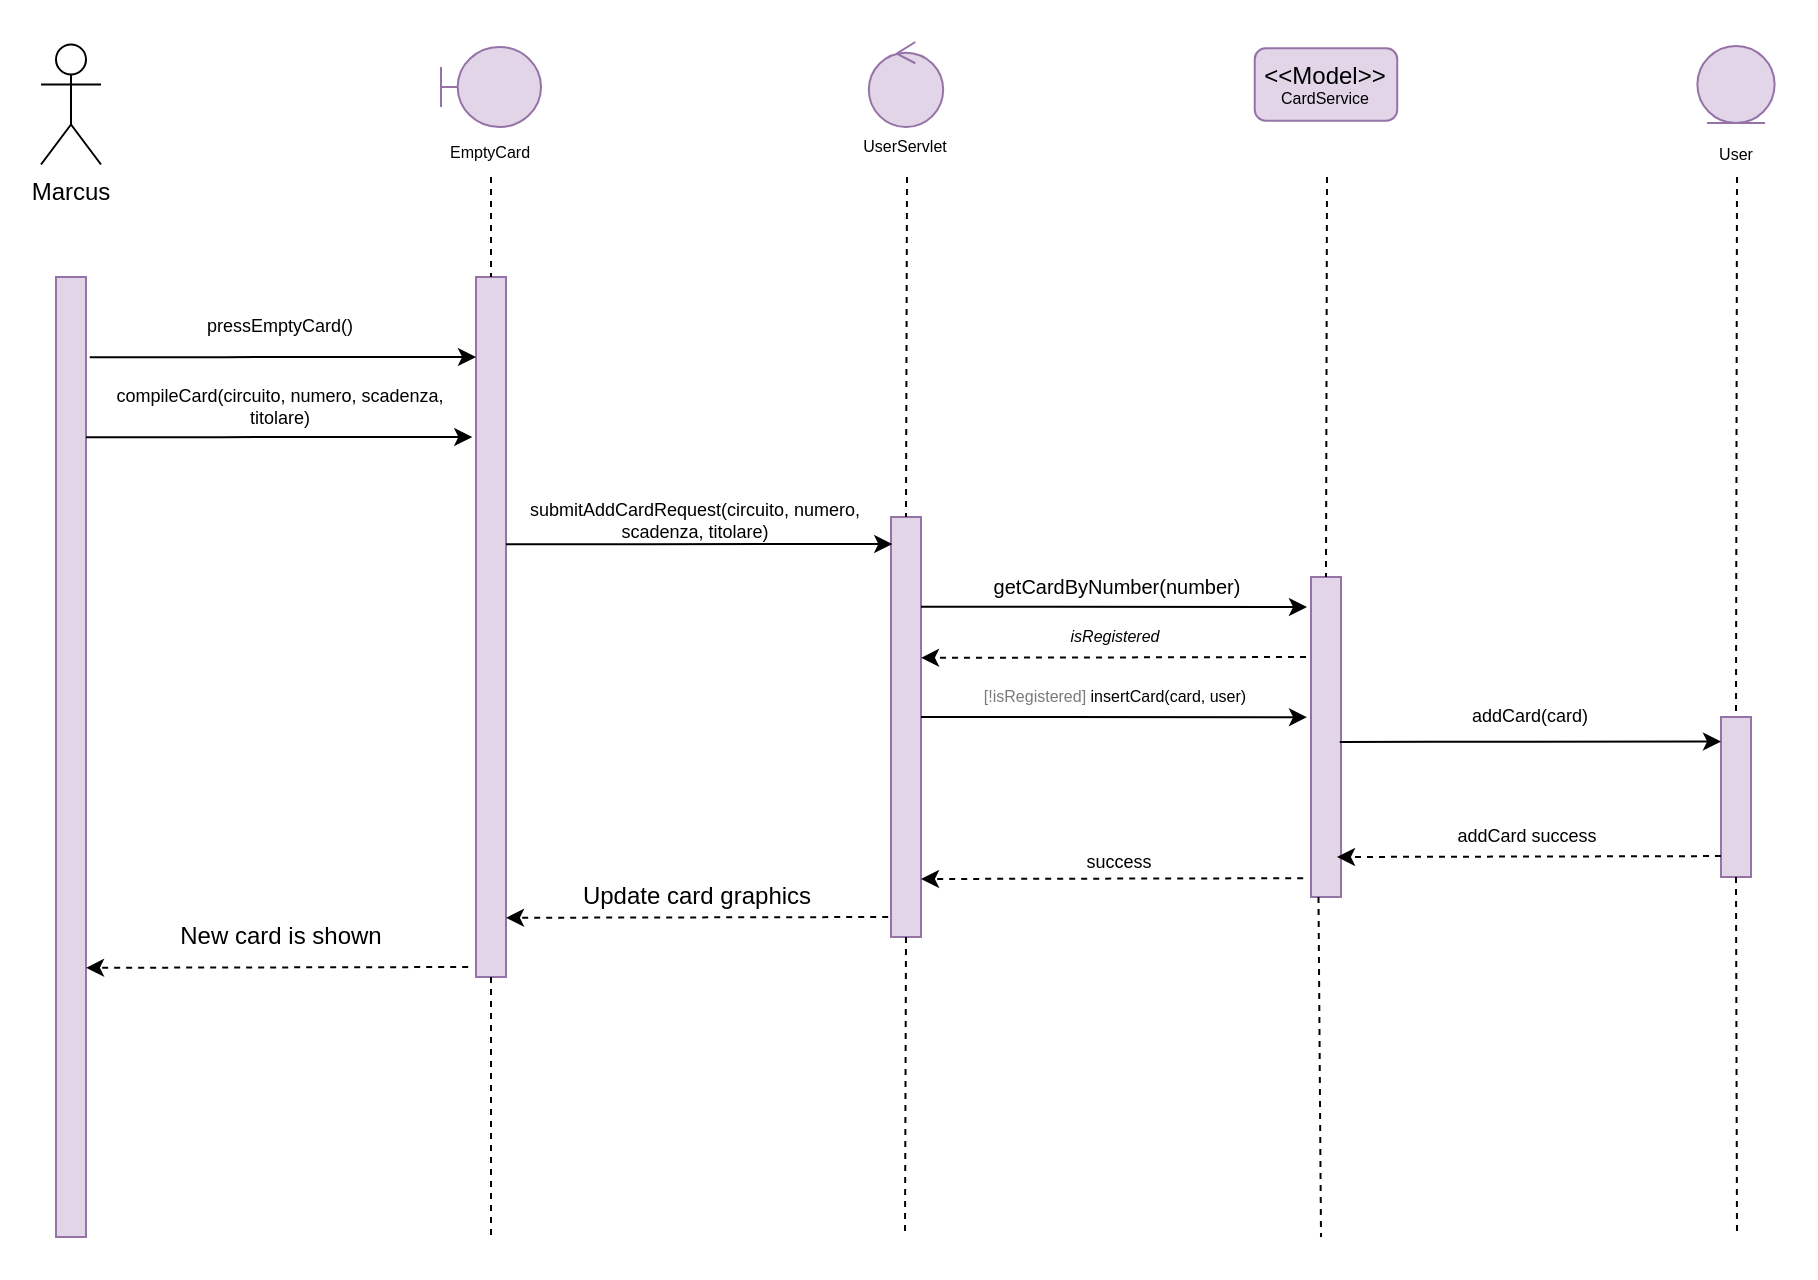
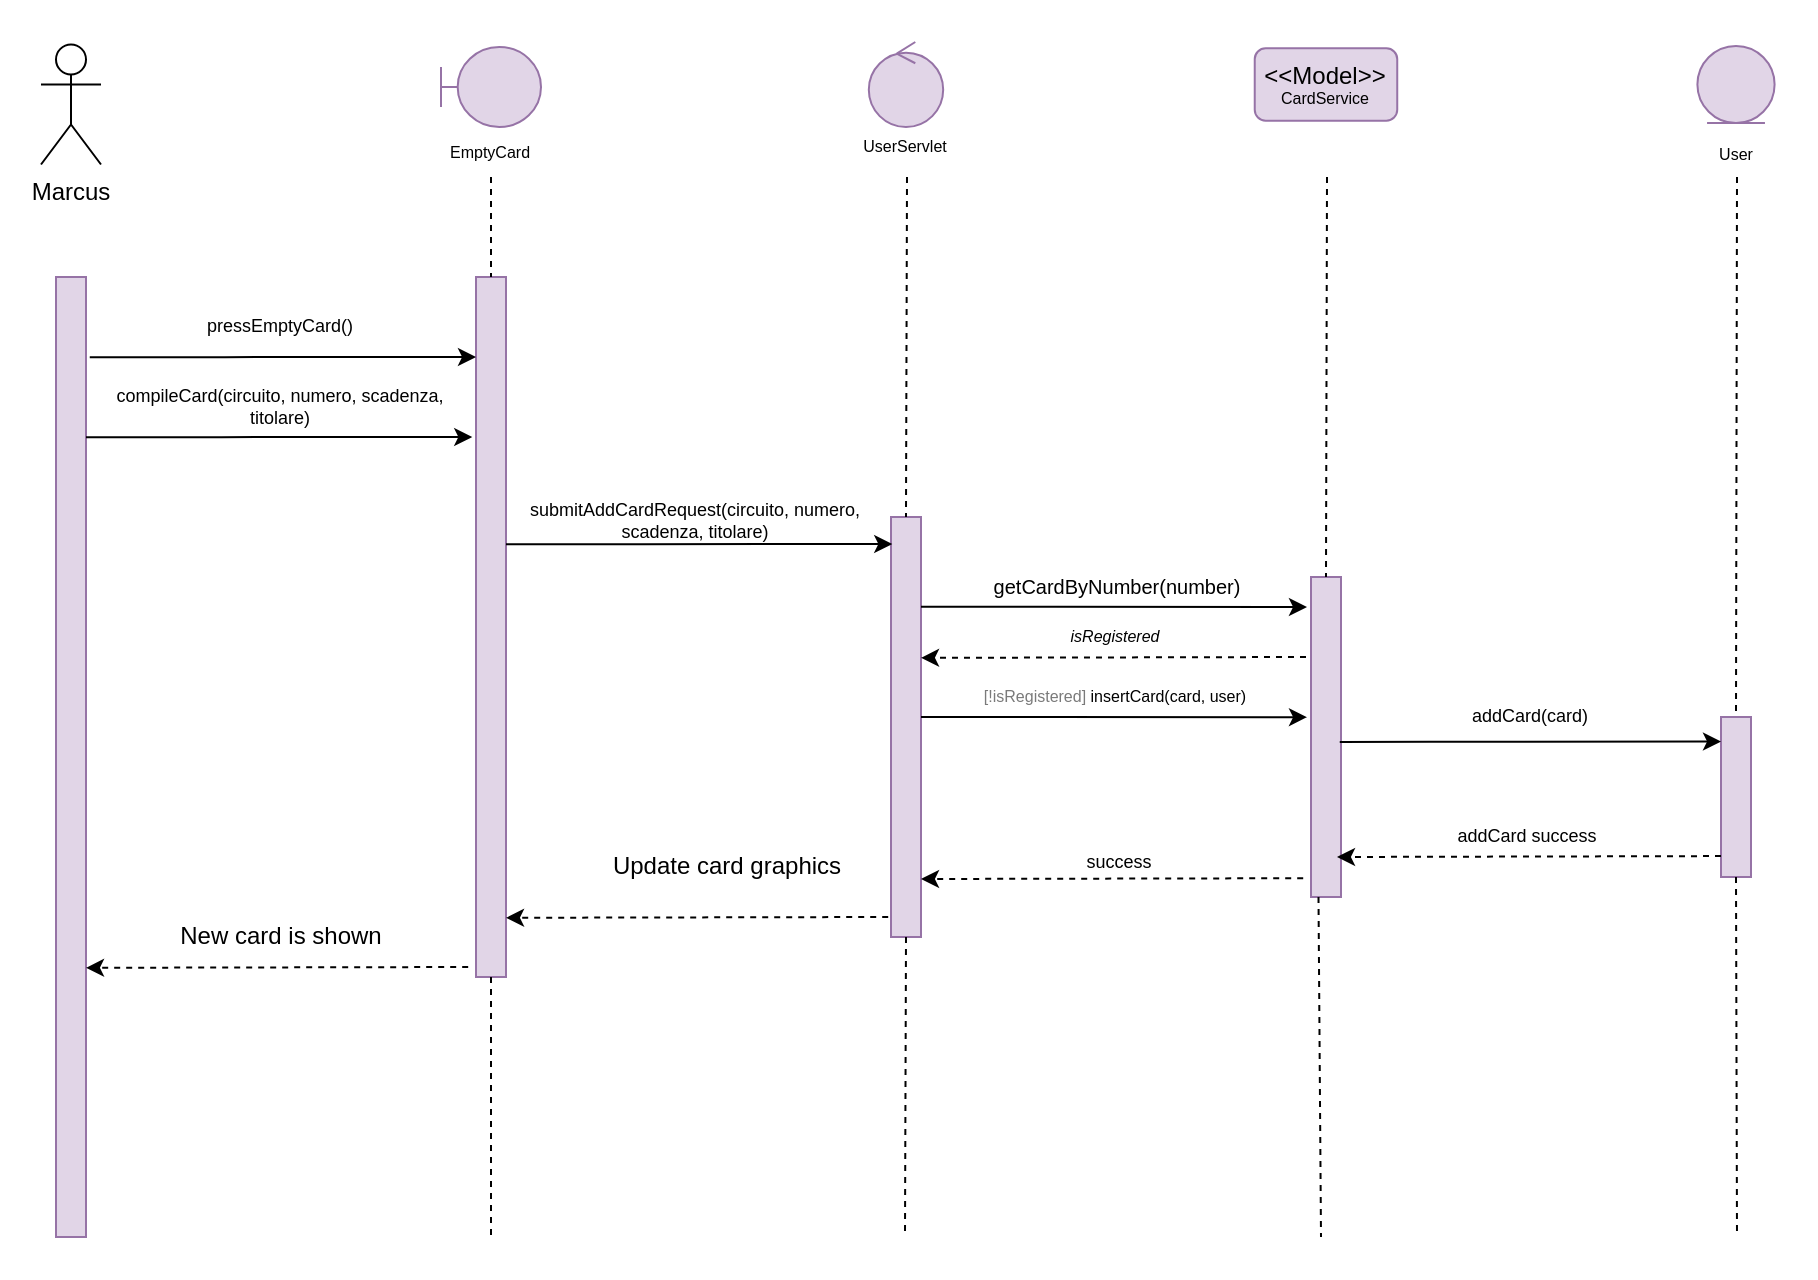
  <mxCell id="0" />
  <mxCell id="1" parent="0" />
  <mxCell id="2" value="Marcus" style="shape=umlActor;verticalLabelPosition=bottom;verticalAlign=top;html=1;outlineConnect=0;" vertex="1" parent="1"><mxGeometry x="20" y="21.75" width="30" height="60" as="geometry" /></mxCell>
  <mxCell id="3" value="" style="rounded=0;whiteSpace=wrap;html=1;fillColor=#e1d5e7;strokeColor=#9673a6;" vertex="1" parent="1"><mxGeometry x="27.5" y="138" width="15" height="480" as="geometry" /></mxCell>
  <mxCell id="4" value="" style="rounded=0;whiteSpace=wrap;html=1;fillColor=#e1d5e7;strokeColor=#9673a6;" vertex="1" parent="1"><mxGeometry x="237.5" y="138" width="15" height="350" as="geometry" /></mxCell>
  <mxCell id="5" value="" style="endArrow=none;dashed=1;html=1;rounded=0;fontSize=8;entryX=0.5;entryY=0;entryDx=0;entryDy=0;exitX=0.5;exitY=1;exitDx=0;exitDy=0;" edge="1" parent="1" target="4"><mxGeometry width="50" height="50" relative="1" as="geometry"><mxPoint x="245" y="88" as="sourcePoint" /><mxPoint x="267.5" y="148" as="targetPoint" /></mxGeometry></mxCell>
  <mxCell id="6" value="&lt;div&gt;EmptyCard&lt;/div&gt;" style="text;html=1;strokeColor=none;fillColor=none;align=center;verticalAlign=middle;whiteSpace=wrap;rounded=0;fontSize=8;" vertex="1" parent="1"><mxGeometry x="230" y="68" width="30" height="15" as="geometry" /></mxCell>
  <mxCell id="7" value="pressEmptyCard()" style="text;html=1;strokeColor=none;fillColor=none;align=center;verticalAlign=middle;whiteSpace=wrap;rounded=0;fontSize=9;" vertex="1" parent="1"><mxGeometry x="50" y="148" width="180" height="30" as="geometry" /></mxCell>
  <mxCell id="8" value="UserServlet" style="text;html=1;strokeColor=none;fillColor=none;align=center;verticalAlign=middle;whiteSpace=wrap;rounded=0;fontSize=8;" vertex="1" parent="1"><mxGeometry x="393.13" y="65.5" width="118.75" height="15" as="geometry" /></mxCell>
  <mxCell id="9" value="" style="rounded=0;whiteSpace=wrap;html=1;fillColor=#e1d5e7;strokeColor=#9673a6;" vertex="1" parent="1"><mxGeometry x="445" y="258" width="15" height="210" as="geometry" /></mxCell>
  <mxCell id="10" value="" style="endArrow=none;dashed=1;html=1;rounded=0;fontSize=8;entryX=0.5;entryY=0;entryDx=0;entryDy=0;" edge="1" parent="1" target="9"><mxGeometry width="50" height="50" relative="1" as="geometry"><mxPoint x="453" y="88" as="sourcePoint" /><mxPoint x="497.5" y="161.5" as="targetPoint" /></mxGeometry></mxCell>
  <mxCell id="11" value="" style="rounded=0;whiteSpace=wrap;html=1;fillColor=#e1d5e7;strokeColor=#9673a6;" vertex="1" parent="1"><mxGeometry x="655" y="288" width="15" height="160" as="geometry" /></mxCell>
  <mxCell id="12" value="" style="endArrow=none;dashed=1;html=1;rounded=0;fontSize=8;entryX=0.5;entryY=0;entryDx=0;entryDy=0;" edge="1" parent="1" target="11"><mxGeometry width="50" height="50" relative="1" as="geometry"><mxPoint x="663" y="88" as="sourcePoint" /><mxPoint x="682.5" y="186.5" as="targetPoint" /></mxGeometry></mxCell>
  <mxCell id="13" value="addCard(card)" style="text;html=1;strokeColor=none;fillColor=none;align=center;verticalAlign=middle;whiteSpace=wrap;rounded=0;fontSize=9;" vertex="1" parent="1"><mxGeometry x="670" y="348" width="190" height="20" as="geometry" /></mxCell>
  <mxCell id="14" value="" style="rounded=0;whiteSpace=wrap;html=1;fillColor=#e1d5e7;strokeColor=#9673a6;" vertex="1" parent="1"><mxGeometry x="860" y="358" width="15" height="80" as="geometry" /></mxCell>
  <mxCell id="15" value="" style="endArrow=none;dashed=1;html=1;rounded=0;fontSize=8;entryX=0.5;entryY=0;entryDx=0;entryDy=0;" edge="1" parent="1" target="14"><mxGeometry width="50" height="50" relative="1" as="geometry"><mxPoint x="868" y="88" as="sourcePoint" /><mxPoint x="794.66" y="279.25" as="targetPoint" /></mxGeometry></mxCell>
  <mxCell id="16" value="&lt;font style=&quot;font-size: 9px&quot;&gt;addCard success&lt;/font&gt;" style="text;html=1;strokeColor=none;fillColor=none;align=center;verticalAlign=middle;rounded=0;fontSize=9;" vertex="1" parent="1"><mxGeometry x="670" y="408" width="185" height="20" as="geometry" /></mxCell>
  <mxCell id="17" value="" style="endArrow=classic;html=1;rounded=0;dashed=1;fontSize=7;" edge="1" parent="1"><mxGeometry width="50" height="50" relative="1" as="geometry"><mxPoint x="860" y="427.54" as="sourcePoint" /><mxPoint x="668" y="428" as="targetPoint" /></mxGeometry></mxCell>
  <mxCell id="18" value="" style="endArrow=none;dashed=1;html=1;rounded=0;fontSize=8;exitX=0.5;exitY=1;exitDx=0;exitDy=0;" edge="1" parent="1" source="14"><mxGeometry width="50" height="50" relative="1" as="geometry"><mxPoint x="794.99" y="494.25" as="sourcePoint" /><mxPoint x="868" y="618" as="targetPoint" /></mxGeometry></mxCell>
  <mxCell id="19" value="" style="endArrow=none;dashed=1;html=1;rounded=0;fontSize=8;exitX=0.5;exitY=1;exitDx=0;exitDy=0;" edge="1" parent="1" source="4"><mxGeometry width="50" height="50" relative="1" as="geometry"><mxPoint x="245" y="518" as="sourcePoint" /><mxPoint x="245" y="618" as="targetPoint" /><Array as="points" /></mxGeometry></mxCell>
  <mxCell id="20" value="User" style="text;html=1;strokeColor=none;fillColor=none;align=center;verticalAlign=middle;whiteSpace=wrap;rounded=0;fontSize=8;" vertex="1" parent="1"><mxGeometry x="852.5" y="69.41" width="30" height="15" as="geometry" /></mxCell>
  <mxCell id="21" value="" style="endArrow=classic;html=1;rounded=0;exitX=1;exitY=0;exitDx=0;exitDy=0;entryX=-0.125;entryY=0.121;entryDx=0;entryDy=0;entryPerimeter=0;" edge="1" parent="1"><mxGeometry width="50" height="50" relative="1" as="geometry"><mxPoint x="44.38" y="178.07" as="sourcePoint" /><mxPoint x="237.505" y="178" as="targetPoint" /><Array as="points"><mxPoint x="91.88" y="178.07" /><mxPoint x="111.88" y="178.07" /></Array></mxGeometry></mxCell>
  <mxCell id="22" value="" style="endArrow=classic;html=1;rounded=0;exitX=1;exitY=0;exitDx=0;exitDy=0;entryX=-0.125;entryY=0.121;entryDx=0;entryDy=0;entryPerimeter=0;" edge="1" parent="1"><mxGeometry width="50" height="50" relative="1" as="geometry"><mxPoint x="252.5" y="271.57" as="sourcePoint" /><mxPoint x="445.625" y="271.5" as="targetPoint" /><Array as="points"><mxPoint x="300" y="271.57" /><mxPoint x="320" y="271.57" /></Array></mxGeometry></mxCell>
  <mxCell id="23" value="&lt;div style=&quot;font-size: 9px&quot;&gt;&lt;font style=&quot;font-size: 9px&quot;&gt;submitAddCardRequest(circuito, numero, scadenza, titolare)&lt;/font&gt;&lt;/div&gt;" style="text;html=1;strokeColor=none;fillColor=none;align=center;verticalAlign=middle;whiteSpace=wrap;rounded=0;fontSize=9;" vertex="1" parent="1"><mxGeometry x="250" y="248" width="195" height="23.5" as="geometry" /></mxCell>
  <mxCell id="24" value="" style="endArrow=classic;html=1;rounded=0;exitX=1;exitY=0;exitDx=0;exitDy=0;" edge="1" parent="1"><mxGeometry width="50" height="50" relative="1" as="geometry"><mxPoint x="460" y="302.93" as="sourcePoint" /><mxPoint x="653" y="303" as="targetPoint" /><Array as="points"><mxPoint x="507.5" y="302.93" /><mxPoint x="527.5" y="302.93" /></Array></mxGeometry></mxCell>
  <mxCell id="25" value="&lt;font style=&quot;font-size: 9px&quot;&gt;success&lt;/font&gt;" style="text;html=1;strokeColor=none;fillColor=none;align=center;verticalAlign=middle;whiteSpace=wrap;rounded=0;fontSize=8;" vertex="1" parent="1"><mxGeometry x="462.25" y="418" width="195" height="26.5" as="geometry" /></mxCell>
  <mxCell id="26" value="" style="endArrow=classic;html=1;rounded=0;dashed=1;fontSize=7;exitX=0.073;exitY=0.293;exitDx=0;exitDy=0;exitPerimeter=0;" edge="1" parent="1"><mxGeometry width="50" height="50" relative="1" as="geometry"><mxPoint x="651.095" y="438.605" as="sourcePoint" /><mxPoint x="460" y="439" as="targetPoint" /></mxGeometry></mxCell>
  <mxCell id="27" value="getCardByNumber(number)" style="text;html=1;strokeColor=none;fillColor=none;align=center;verticalAlign=middle;whiteSpace=wrap;rounded=0;fontSize=10;" vertex="1" parent="1"><mxGeometry x="462.25" y="288" width="192.5" height="10" as="geometry" /></mxCell>
  <mxCell id="28" value="" style="endArrow=classic;html=1;rounded=0;entryX=-0.125;entryY=0.121;entryDx=0;entryDy=0;entryPerimeter=0;" edge="1" parent="1"><mxGeometry width="50" height="50" relative="1" as="geometry"><mxPoint x="669.38" y="370.51" as="sourcePoint" /><mxPoint x="860.005" y="370.26" as="targetPoint" /><Array as="points"><mxPoint x="714.38" y="370.33" /><mxPoint x="734.38" y="370.33" /></Array></mxGeometry></mxCell>
  <mxCell id="29" value="" style="endArrow=none;dashed=1;html=1;rounded=0;fontSize=8;exitX=0.25;exitY=1;exitDx=0;exitDy=0;" edge="1" parent="1" source="11"><mxGeometry width="50" height="50" relative="1" as="geometry"><mxPoint x="659.75" y="451.5" as="sourcePoint" /><mxPoint x="660" y="618" as="targetPoint" /></mxGeometry></mxCell>
  <mxCell id="30" value="" style="endArrow=none;dashed=1;html=1;rounded=0;fontSize=8;exitX=0.5;exitY=1;exitDx=0;exitDy=0;" edge="1" parent="1" source="9"><mxGeometry width="50" height="50" relative="1" as="geometry"><mxPoint x="452" y="518" as="sourcePoint" /><mxPoint x="452" y="618" as="targetPoint" /></mxGeometry></mxCell>
  <mxCell id="31" value="" style="endArrow=classic;html=1;rounded=0;exitX=1;exitY=0;exitDx=0;exitDy=0;" edge="1" parent="1"><mxGeometry width="50" height="50" relative="1" as="geometry"><mxPoint x="460" y="358" as="sourcePoint" /><mxPoint x="653" y="358.07" as="targetPoint" /><Array as="points"><mxPoint x="507.5" y="358" /><mxPoint x="527.5" y="358" /></Array></mxGeometry></mxCell>
  <mxCell id="32" value="" style="endArrow=classic;html=1;rounded=0;dashed=1;fontSize=7;entryX=1;entryY=0.333;entryDx=0;entryDy=0;entryPerimeter=0;" edge="1" parent="1"><mxGeometry width="50" height="50" relative="1" as="geometry"><mxPoint x="652.5" y="328" as="sourcePoint" /><mxPoint x="460" y="328.42" as="targetPoint" /></mxGeometry></mxCell>
  <mxCell id="33" value="&lt;i&gt;isRegistered&lt;/i&gt;" style="text;html=1;align=center;verticalAlign=middle;resizable=0;points=[];autosize=1;strokeColor=none;fillColor=none;fontSize=8;fontColor=#000000;" vertex="1" parent="1"><mxGeometry x="527.25" y="307.5" width="60" height="20" as="geometry" /></mxCell>
  <mxCell id="34" value="&lt;font color=&quot;#7a7a7a&quot;&gt;[!isRegistered] &lt;/font&gt;insertCard(card,&amp;nbsp;user)" style="text;html=1;align=center;verticalAlign=middle;resizable=0;points=[];autosize=1;strokeColor=none;fillColor=none;fontSize=8;fontColor=#000000;" vertex="1" parent="1"><mxGeometry x="482.25" y="338" width="150" height="20" as="geometry" /></mxCell>
  <mxCell id="35" value="" style="endArrow=classic;html=1;rounded=0;exitX=1;exitY=0;exitDx=0;exitDy=0;entryX=-0.125;entryY=0.121;entryDx=0;entryDy=0;entryPerimeter=0;" edge="1" parent="1"><mxGeometry width="50" height="50" relative="1" as="geometry"><mxPoint x="42.5" y="218.07" as="sourcePoint" /><mxPoint x="235.625" y="218" as="targetPoint" /><Array as="points"><mxPoint x="90" y="218.07" /><mxPoint x="110" y="218.07" /></Array></mxGeometry></mxCell>
  <mxCell id="36" value="compileCard(circuito, numero, scadenza, titolare)" style="text;html=1;strokeColor=none;fillColor=none;align=center;verticalAlign=middle;whiteSpace=wrap;rounded=0;fontSize=9;" vertex="1" parent="1"><mxGeometry x="50" y="188" width="180" height="30" as="geometry" /></mxCell>
  <mxCell id="37" value="" style="endArrow=classic;html=1;rounded=0;dashed=1;fontSize=7;exitX=0.073;exitY=0.293;exitDx=0;exitDy=0;exitPerimeter=0;" edge="1" parent="1"><mxGeometry width="50" height="50" relative="1" as="geometry"><mxPoint x="443.595" y="457.995" as="sourcePoint" /><mxPoint x="252.5" y="458.39" as="targetPoint" /></mxGeometry></mxCell>
- <mxCell id="38" value="Update card graphics" style="text;html=1;align=center;verticalAlign=middle;resizable=0;points=[];autosize=1;strokeColor=none;fillColor=none;" vertex="1" parent="1"><mxGeometry x="282.5" y="438" width="130" height="20" as="geometry" /></mxCell>
+ <mxCell id="38" value="Update card graphics" style="text;html=1;align=center;verticalAlign=middle;resizable=0;points=[];autosize=1;strokeColor=none;fillColor=none;" vertex="1" parent="1"><mxGeometry x="297.5" y="423" width="130" height="20" as="geometry" /></mxCell>
  <mxCell id="39" value="" style="endArrow=classic;html=1;rounded=0;dashed=1;fontSize=7;exitX=0.073;exitY=0.293;exitDx=0;exitDy=0;exitPerimeter=0;" edge="1" parent="1"><mxGeometry width="50" height="50" relative="1" as="geometry"><mxPoint x="233.595" y="483.005" as="sourcePoint" /><mxPoint x="42.5" y="483.4" as="targetPoint" /></mxGeometry></mxCell>
  <mxCell id="40" value="New card is shown" style="text;html=1;align=center;verticalAlign=middle;resizable=0;points=[];autosize=1;strokeColor=none;fillColor=none;" vertex="1" parent="1"><mxGeometry x="80" y="458" width="120" height="20" as="geometry" /></mxCell>
  <mxCell id="41" value="" style="shape=umlBoundary;whiteSpace=wrap;html=1;fillColor=#e1d5e7;strokeColor=#9673a6;" vertex="1" parent="1"><mxGeometry x="220" y="23" width="50" height="40" as="geometry" /></mxCell>
  <mxCell id="42" value="" style="ellipse;shape=umlControl;whiteSpace=wrap;html=1;fillColor=#e1d5e7;strokeColor=#9673a6;" vertex="1" parent="1"><mxGeometry x="433.91" y="20.5" width="37.19" height="42.5" as="geometry" /></mxCell>
  <mxCell id="43" value="&lt;div&gt;&amp;lt;&amp;lt;Model&amp;gt;&amp;gt;&lt;/div&gt;&lt;div style=&quot;font-size: 8px&quot;&gt;CardService&lt;br&gt;&lt;/div&gt;" style="whiteSpace=wrap;html=1;fillColor=#e1d5e7;strokeColor=#9673a6;rounded=1;" vertex="1" parent="1"><mxGeometry x="626.87" y="23.62" width="71.25" height="36.25" as="geometry" /></mxCell>
  <mxCell id="44" value="" style="ellipse;shape=umlEntity;whiteSpace=wrap;html=1;fontSize=8;fillColor=#e1d5e7;strokeColor=#9673a6;" vertex="1" parent="1"><mxGeometry x="848.21" y="22.45" width="38.59" height="38.59" as="geometry" /></mxCell>
